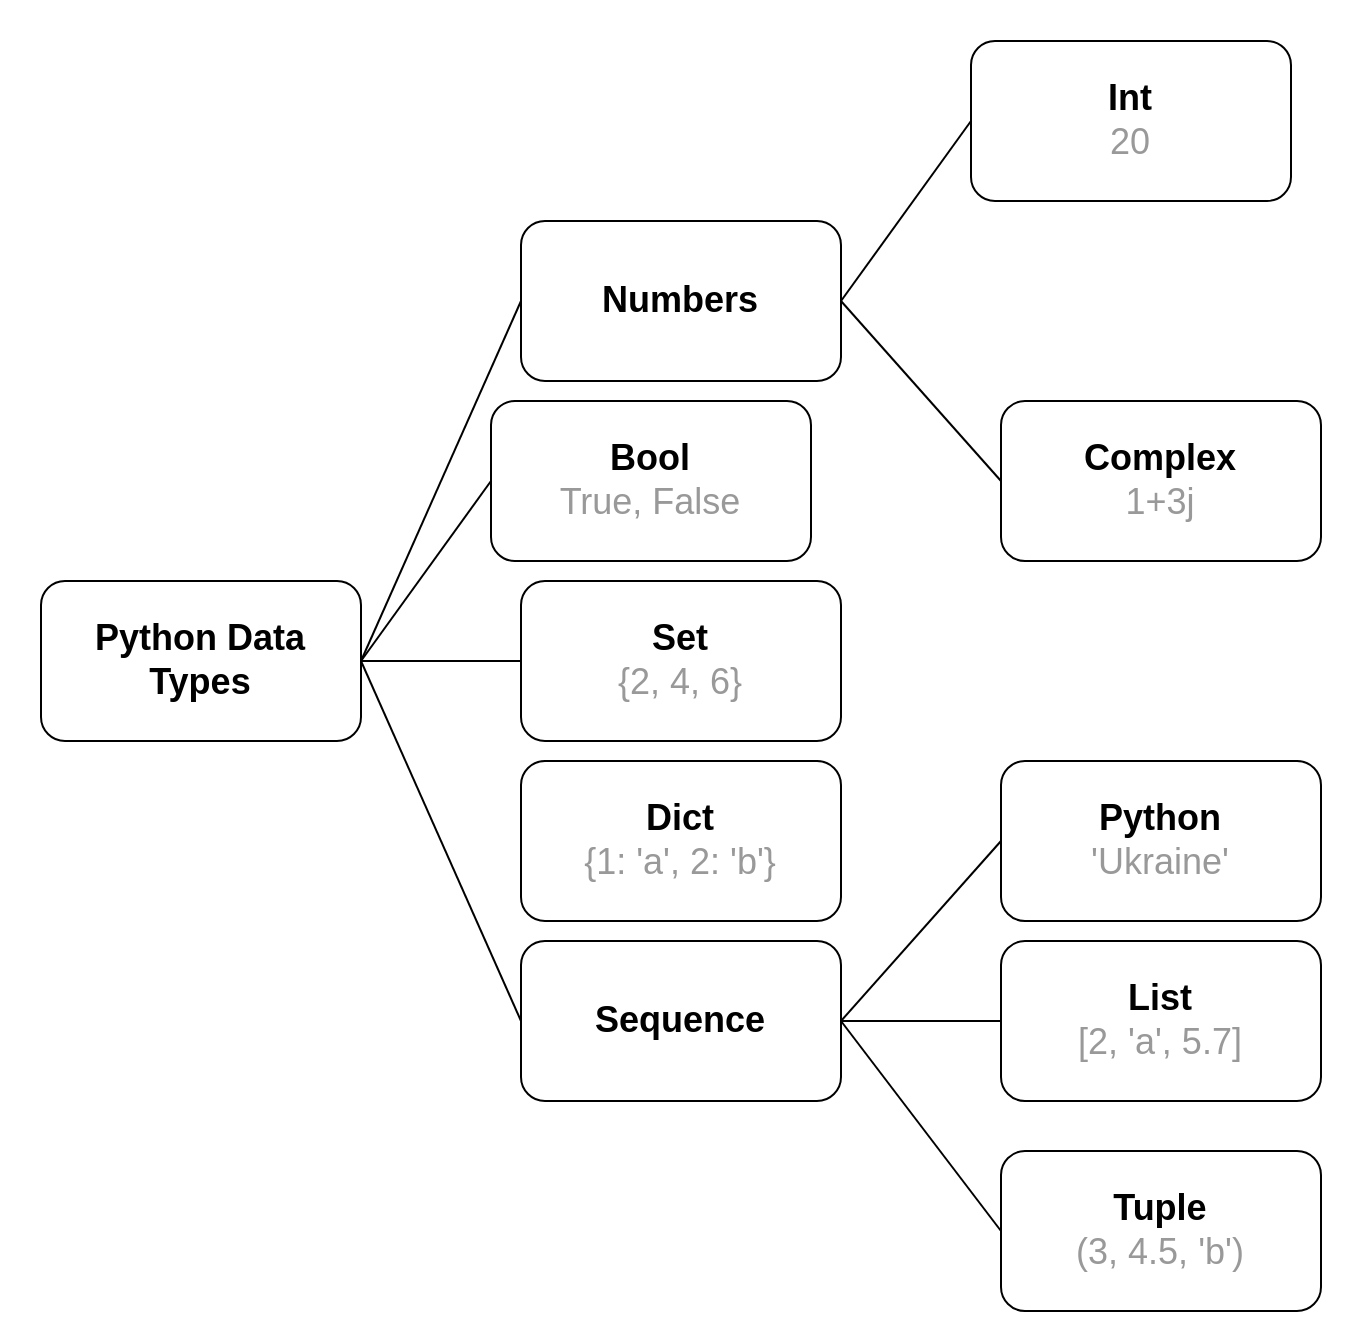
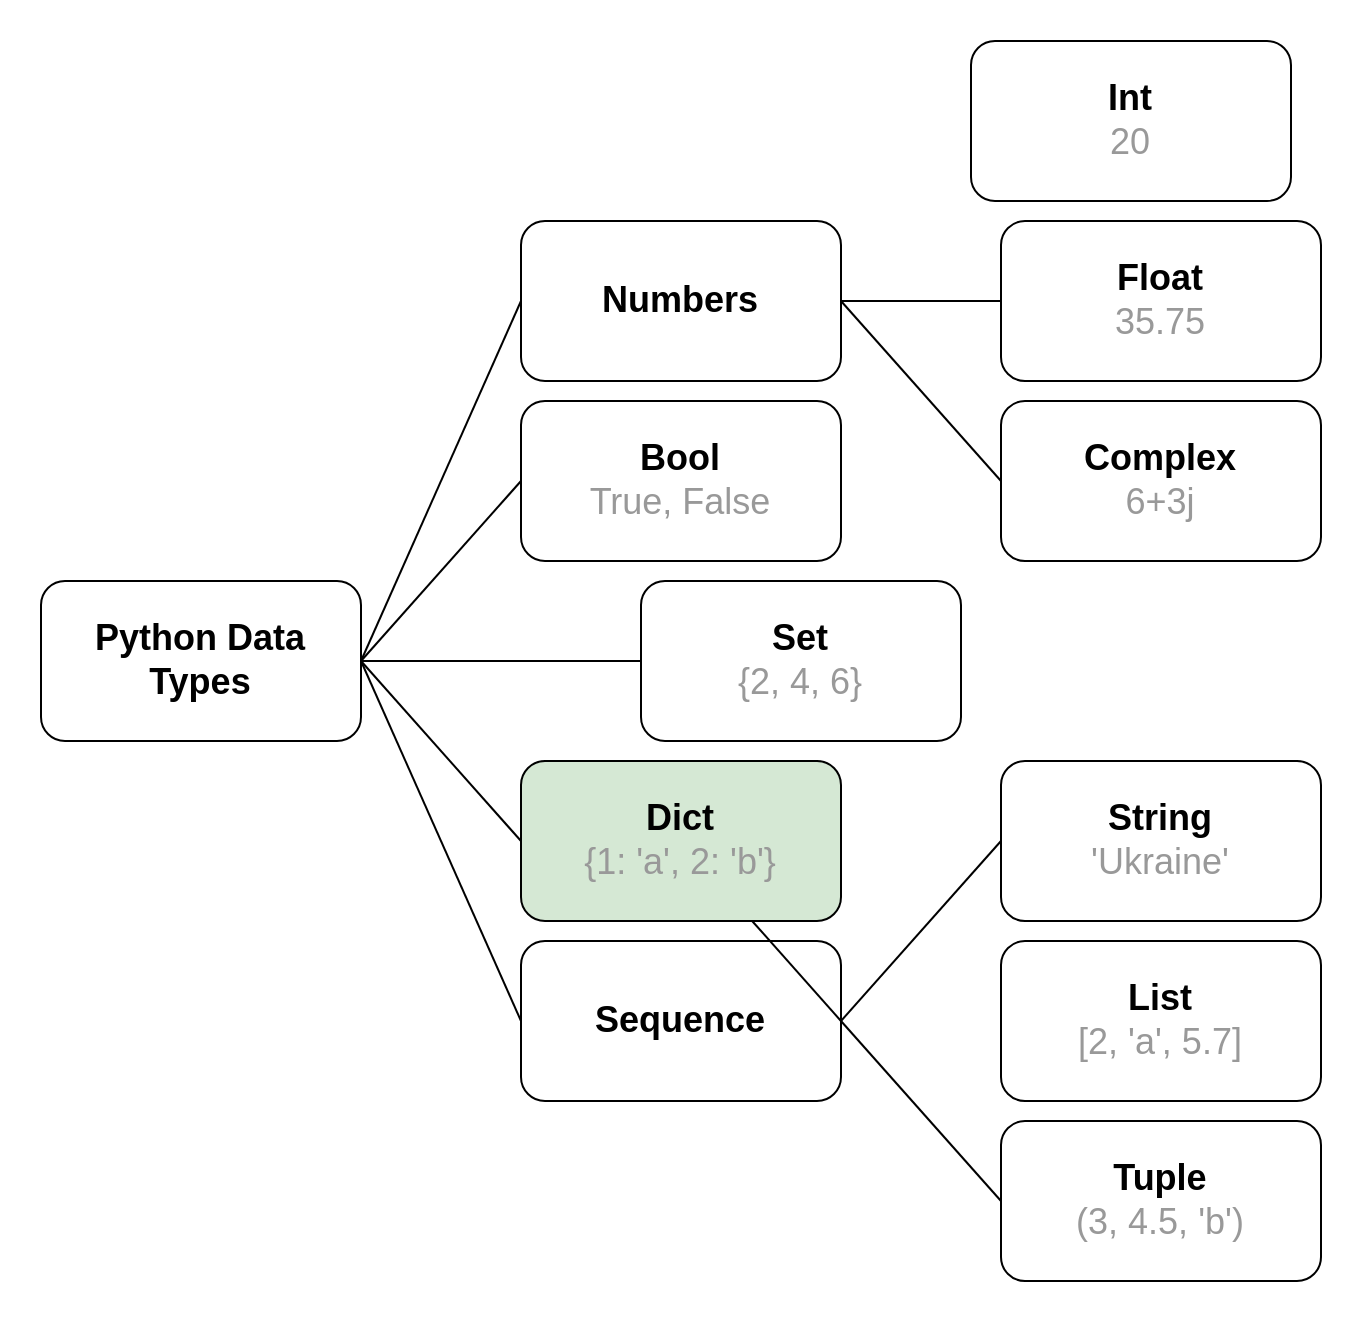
  <mxCell id="0" />
  <mxCell id="1" parent="0" />
  <mxCell id="2" value="&lt;font style=&quot;font-size: 18px;&quot;&gt;&lt;b&gt;Python Data&lt;/b&gt;&lt;/font&gt;&lt;div&gt;&lt;font style=&quot;font-size: 18px;&quot;&gt;&lt;b&gt;Types&lt;/b&gt;&lt;/font&gt;&lt;/div&gt;" style="rounded=1;whiteSpace=wrap;html=1;" vertex="1" parent="1"><mxGeometry x="20" y="290" width="160" height="80" as="geometry" /></mxCell>
- <mxCell id="3" value="&lt;span style=&quot;font-size: 18px;&quot;&gt;&lt;b&gt;Set&lt;/b&gt;&lt;/span&gt;&lt;div&gt;&lt;span style=&quot;font-size: 18px;&quot;&gt;&lt;font style=&quot;color: rgb(153, 153, 153);&quot;&gt;{2, 4, 6}&lt;/font&gt;&lt;/span&gt;&lt;/div&gt;" style="rounded=1;whiteSpace=wrap;html=1;" vertex="1" parent="1"><mxGeometry x="260" y="290" width="160" height="80" as="geometry" /></mxCell>
- <mxCell id="4" value="&lt;span style=&quot;font-size: 18px;&quot;&gt;&lt;b&gt;Dict&lt;/b&gt;&lt;/span&gt;&lt;div&gt;&lt;span style=&quot;font-size: 18px;&quot;&gt;&lt;font style=&quot;color: rgb(153, 153, 153);&quot;&gt;{1: 'a', 2: 'b'}&lt;/font&gt;&lt;/span&gt;&lt;/div&gt;" style="rounded=1;whiteSpace=wrap;html=1;" vertex="1" parent="1"><mxGeometry x="260" y="380" width="160" height="80" as="geometry" /></mxCell>
- <mxCell id="5" value="&lt;span style=&quot;font-size: 18px;&quot;&gt;&lt;b&gt;Bool&lt;/b&gt;&lt;/span&gt;&lt;div&gt;&lt;span style=&quot;font-size: 18px;&quot;&gt;&lt;font style=&quot;color: rgb(153, 153, 153);&quot;&gt;True, False&lt;/font&gt;&lt;/span&gt;&lt;/div&gt;" style="rounded=1;whiteSpace=wrap;html=1;" vertex="1" parent="1"><mxGeometry x="245" y="200" width="160" height="80" as="geometry" /></mxCell>
+ <mxCell id="3" value="&lt;span style=&quot;font-size: 18px;&quot;&gt;&lt;b&gt;Set&lt;/b&gt;&lt;/span&gt;&lt;div&gt;&lt;span style=&quot;font-size: 18px;&quot;&gt;&lt;font style=&quot;color: rgb(153, 153, 153);&quot;&gt;{2, 4, 6}&lt;/font&gt;&lt;/span&gt;&lt;/div&gt;" style="rounded=1;whiteSpace=wrap;html=1;" vertex="1" parent="1"><mxGeometry x="320" y="290" width="160" height="80" as="geometry" /></mxCell>
+ <mxCell id="4" value="&lt;span style=&quot;font-size: 18px;&quot;&gt;&lt;b&gt;Dict&lt;/b&gt;&lt;/span&gt;&lt;div&gt;&lt;span style=&quot;font-size: 18px;&quot;&gt;&lt;font style=&quot;color: rgb(153, 153, 153);&quot;&gt;{1: 'a', 2: 'b'}&lt;/font&gt;&lt;/span&gt;&lt;/div&gt;" style="rounded=1;whiteSpace=wrap;html=1;fillColor=#d5e8d4;" vertex="1" parent="1"><mxGeometry x="260" y="380" width="160" height="80" as="geometry" /></mxCell>
+ <mxCell id="5" value="&lt;span style=&quot;font-size: 18px;&quot;&gt;&lt;b&gt;Bool&lt;/b&gt;&lt;/span&gt;&lt;div&gt;&lt;span style=&quot;font-size: 18px;&quot;&gt;&lt;font style=&quot;color: rgb(153, 153, 153);&quot;&gt;True, False&lt;/font&gt;&lt;/span&gt;&lt;/div&gt;" style="rounded=1;whiteSpace=wrap;html=1;" vertex="1" parent="1"><mxGeometry x="260" y="200" width="160" height="80" as="geometry" /></mxCell>
  <mxCell id="6" value="&lt;span style=&quot;font-size: 18px;&quot;&gt;&lt;b&gt;Numbers&lt;/b&gt;&lt;/span&gt;" style="rounded=1;whiteSpace=wrap;html=1;" vertex="1" parent="1"><mxGeometry x="260" y="110" width="160" height="80" as="geometry" /></mxCell>
  <mxCell id="7" value="&lt;span style=&quot;font-size: 18px;&quot;&gt;&lt;b&gt;Sequence&lt;/b&gt;&lt;/span&gt;" style="rounded=1;whiteSpace=wrap;html=1;" vertex="1" parent="1"><mxGeometry x="260" y="470" width="160" height="80" as="geometry" /></mxCell>
+ <mxCell id="8" value="&lt;span style=&quot;font-size: 18px;&quot;&gt;&lt;b&gt;Float&lt;/b&gt;&lt;/span&gt;&lt;div&gt;&lt;span style=&quot;font-size: 18px;&quot;&gt;&lt;font style=&quot;color: rgb(153, 153, 153);&quot;&gt;35.75&lt;/font&gt;&lt;/span&gt;&lt;/div&gt;" style="rounded=1;whiteSpace=wrap;html=1;" vertex="1" parent="1"><mxGeometry x="500" y="110" width="160" height="80" as="geometry" /></mxCell>
  <mxCell id="9" value="&lt;span style=&quot;font-size: 18px;&quot;&gt;&lt;b&gt;Int&lt;/b&gt;&lt;/span&gt;&lt;div&gt;&lt;span style=&quot;font-size: 18px;&quot;&gt;&lt;font style=&quot;color: rgb(153, 153, 153);&quot;&gt;20&lt;/font&gt;&lt;/span&gt;&lt;/div&gt;" style="rounded=1;whiteSpace=wrap;html=1;" vertex="1" parent="1"><mxGeometry x="485" y="20" width="160" height="80" as="geometry" /></mxCell>
- <mxCell id="10" value="&lt;span style=&quot;font-size: 18px;&quot;&gt;&lt;b&gt;Complex&lt;/b&gt;&lt;/span&gt;&lt;div&gt;&lt;span style=&quot;font-size: 18px;&quot;&gt;&lt;font style=&quot;color: rgb(153, 153, 153);&quot;&gt;1+3j&lt;/font&gt;&lt;/span&gt;&lt;/div&gt;" style="rounded=1;whiteSpace=wrap;html=1;" vertex="1" parent="1"><mxGeometry x="500" y="200" width="160" height="80" as="geometry" /></mxCell>
+ <mxCell id="10" value="&lt;span style=&quot;font-size: 18px;&quot;&gt;&lt;b&gt;Complex&lt;/b&gt;&lt;/span&gt;&lt;div&gt;&lt;span style=&quot;font-size: 18px;&quot;&gt;&lt;font style=&quot;color: rgb(153, 153, 153);&quot;&gt;6+3j&lt;/font&gt;&lt;/span&gt;&lt;/div&gt;" style="rounded=1;whiteSpace=wrap;html=1;" vertex="1" parent="1"><mxGeometry x="500" y="200" width="160" height="80" as="geometry" /></mxCell>
  <mxCell id="11" value="&lt;span style=&quot;font-size: 18px;&quot;&gt;&lt;b&gt;List&lt;/b&gt;&lt;/span&gt;&lt;div&gt;&lt;span style=&quot;font-size: 18px;&quot;&gt;&lt;font style=&quot;color: rgb(153, 153, 153);&quot;&gt;[2, 'a', 5.7]&lt;/font&gt;&lt;/span&gt;&lt;/div&gt;" style="rounded=1;whiteSpace=wrap;html=1;" vertex="1" parent="1"><mxGeometry x="500" y="470" width="160" height="80" as="geometry" /></mxCell>
- <mxCell id="12" value="&lt;span style=&quot;font-size: 18px;&quot;&gt;&lt;b&gt;Python&lt;/b&gt;&lt;/span&gt;&lt;div&gt;&lt;span style=&quot;font-size: 18px;&quot;&gt;&lt;font style=&quot;color: rgb(153, 153, 153);&quot;&gt;'Ukraine'&lt;/font&gt;&lt;/span&gt;&lt;/div&gt;" style="rounded=1;whiteSpace=wrap;html=1;" vertex="1" parent="1"><mxGeometry x="500" y="380" width="160" height="80" as="geometry" /></mxCell>
- <mxCell id="13" value="&lt;span style=&quot;font-size: 18px;&quot;&gt;&lt;b&gt;Tuple&lt;/b&gt;&lt;/span&gt;&lt;div&gt;&lt;span style=&quot;font-size: 18px;&quot;&gt;&lt;font style=&quot;color: rgb(153, 153, 153);&quot;&gt;(3, 4.5, 'b')&lt;/font&gt;&lt;/span&gt;&lt;/div&gt;" style="rounded=1;whiteSpace=wrap;html=1;" vertex="1" parent="1"><mxGeometry x="500" y="575" width="160" height="80" as="geometry" /></mxCell>
+ <mxCell id="12" value="&lt;span style=&quot;font-size: 18px;&quot;&gt;&lt;b&gt;String&lt;/b&gt;&lt;/span&gt;&lt;div&gt;&lt;span style=&quot;font-size: 18px;&quot;&gt;&lt;font style=&quot;color: rgb(153, 153, 153);&quot;&gt;'Ukraine'&lt;/font&gt;&lt;/span&gt;&lt;/div&gt;" style="rounded=1;whiteSpace=wrap;html=1;" vertex="1" parent="1"><mxGeometry x="500" y="380" width="160" height="80" as="geometry" /></mxCell>
+ <mxCell id="13" value="&lt;span style=&quot;font-size: 18px;&quot;&gt;&lt;b&gt;Tuple&lt;/b&gt;&lt;/span&gt;&lt;div&gt;&lt;span style=&quot;font-size: 18px;&quot;&gt;&lt;font style=&quot;color: rgb(153, 153, 153);&quot;&gt;(3, 4.5, 'b')&lt;/font&gt;&lt;/span&gt;&lt;/div&gt;" style="rounded=1;whiteSpace=wrap;html=1;" vertex="1" parent="1"><mxGeometry x="500" y="560" width="160" height="80" as="geometry" /></mxCell>
  <mxCell id="14" value="" style="endArrow=none;html=1;rounded=0;exitX=1;exitY=0.5;exitDx=0;exitDy=0;entryX=0;entryY=0.5;entryDx=0;entryDy=0;" edge="1" parent="1" source="2" target="3"><mxGeometry width="50" height="50" relative="1" as="geometry"><mxPoint x="260" y="410" as="sourcePoint" /><mxPoint x="310" y="360" as="targetPoint" /></mxGeometry></mxCell>
+ <mxCell id="15" value="" style="endArrow=none;html=1;rounded=0;exitX=1;exitY=0.5;exitDx=0;exitDy=0;entryX=0;entryY=0.5;entryDx=0;entryDy=0;" edge="1" parent="1" source="2" target="4"><mxGeometry width="50" height="50" relative="1" as="geometry"><mxPoint x="260" y="410" as="sourcePoint" /><mxPoint x="310" y="360" as="targetPoint" /></mxGeometry></mxCell>
  <mxCell id="16" value="" style="endArrow=none;html=1;rounded=0;exitX=1;exitY=0.5;exitDx=0;exitDy=0;entryX=0;entryY=0.5;entryDx=0;entryDy=0;" edge="1" parent="1" source="2" target="5"><mxGeometry width="50" height="50" relative="1" as="geometry"><mxPoint x="260" y="410" as="sourcePoint" /><mxPoint x="310" y="360" as="targetPoint" /></mxGeometry></mxCell>
  <mxCell id="17" value="" style="endArrow=none;html=1;rounded=0;exitX=1;exitY=0.5;exitDx=0;exitDy=0;entryX=0;entryY=0.5;entryDx=0;entryDy=0;" edge="1" parent="1" source="2" target="7"><mxGeometry width="50" height="50" relative="1" as="geometry"><mxPoint x="260" y="410" as="sourcePoint" /><mxPoint x="310" y="360" as="targetPoint" /></mxGeometry></mxCell>
  <mxCell id="18" value="" style="endArrow=none;html=1;rounded=0;entryX=0;entryY=0.5;entryDx=0;entryDy=0;" edge="1" parent="1" target="6"><mxGeometry width="50" height="50" relative="1" as="geometry"><mxPoint x="180" y="330" as="sourcePoint" /><mxPoint x="310" y="360" as="targetPoint" /></mxGeometry></mxCell>
- <mxCell id="19" value="" style="endArrow=none;html=1;rounded=0;exitX=1;exitY=0.5;exitDx=0;exitDy=0;entryX=0;entryY=0.5;entryDx=0;entryDy=0;" edge="1" parent="1" source="6" target="9"><mxGeometry width="50" height="50" relative="1" as="geometry"><mxPoint x="260" y="410" as="sourcePoint" /><mxPoint x="310" y="360" as="targetPoint" /></mxGeometry></mxCell>
+ <mxCell id="20" value="" style="endArrow=none;html=1;rounded=0;entryX=1;entryY=0.5;entryDx=0;entryDy=0;exitX=0;exitY=0.5;exitDx=0;exitDy=0;" edge="1" parent="1" source="8" target="6"><mxGeometry width="50" height="50" relative="1" as="geometry"><mxPoint x="260" y="410" as="sourcePoint" /><mxPoint x="310" y="360" as="targetPoint" /></mxGeometry></mxCell>
  <mxCell id="21" value="" style="endArrow=none;html=1;rounded=0;exitX=0;exitY=0.5;exitDx=0;exitDy=0;entryX=1;entryY=0.5;entryDx=0;entryDy=0;" edge="1" parent="1" source="10" target="6"><mxGeometry width="50" height="50" relative="1" as="geometry"><mxPoint x="260" y="410" as="sourcePoint" /><mxPoint x="430" y="150" as="targetPoint" /></mxGeometry></mxCell>
  <mxCell id="22" value="" style="endArrow=none;html=1;rounded=0;exitX=1;exitY=0.5;exitDx=0;exitDy=0;entryX=0;entryY=0.5;entryDx=0;entryDy=0;" edge="1" parent="1" source="7" target="12"><mxGeometry width="50" height="50" relative="1" as="geometry"><mxPoint x="260" y="410" as="sourcePoint" /><mxPoint x="310" y="360" as="targetPoint" /></mxGeometry></mxCell>
- <mxCell id="23" value="" style="endArrow=none;html=1;rounded=0;exitX=1;exitY=0.5;exitDx=0;exitDy=0;entryX=0;entryY=0.5;entryDx=0;entryDy=0;" edge="1" parent="1" source="7" target="11"><mxGeometry width="50" height="50" relative="1" as="geometry"><mxPoint x="260" y="410" as="sourcePoint" /><mxPoint x="310" y="360" as="targetPoint" /></mxGeometry></mxCell>
+ <mxCell id="23" value="" style="endArrow=none;html=1;rounded=0;exitX=1;exitY=0.5;exitDx=0;exitDy=0;" edge="1" parent="1" source="7" target="4"><mxGeometry width="50" height="50" relative="1" as="geometry"><mxPoint x="260" y="410" as="sourcePoint" /><mxPoint x="310" y="360" as="targetPoint" /></mxGeometry></mxCell>
  <mxCell id="24" value="" style="endArrow=none;html=1;rounded=0;entryX=0;entryY=0.5;entryDx=0;entryDy=0;" edge="1" parent="1" target="13"><mxGeometry width="50" height="50" relative="1" as="geometry"><mxPoint x="420" y="510" as="sourcePoint" /><mxPoint x="310" y="360" as="targetPoint" /></mxGeometry></mxCell>
